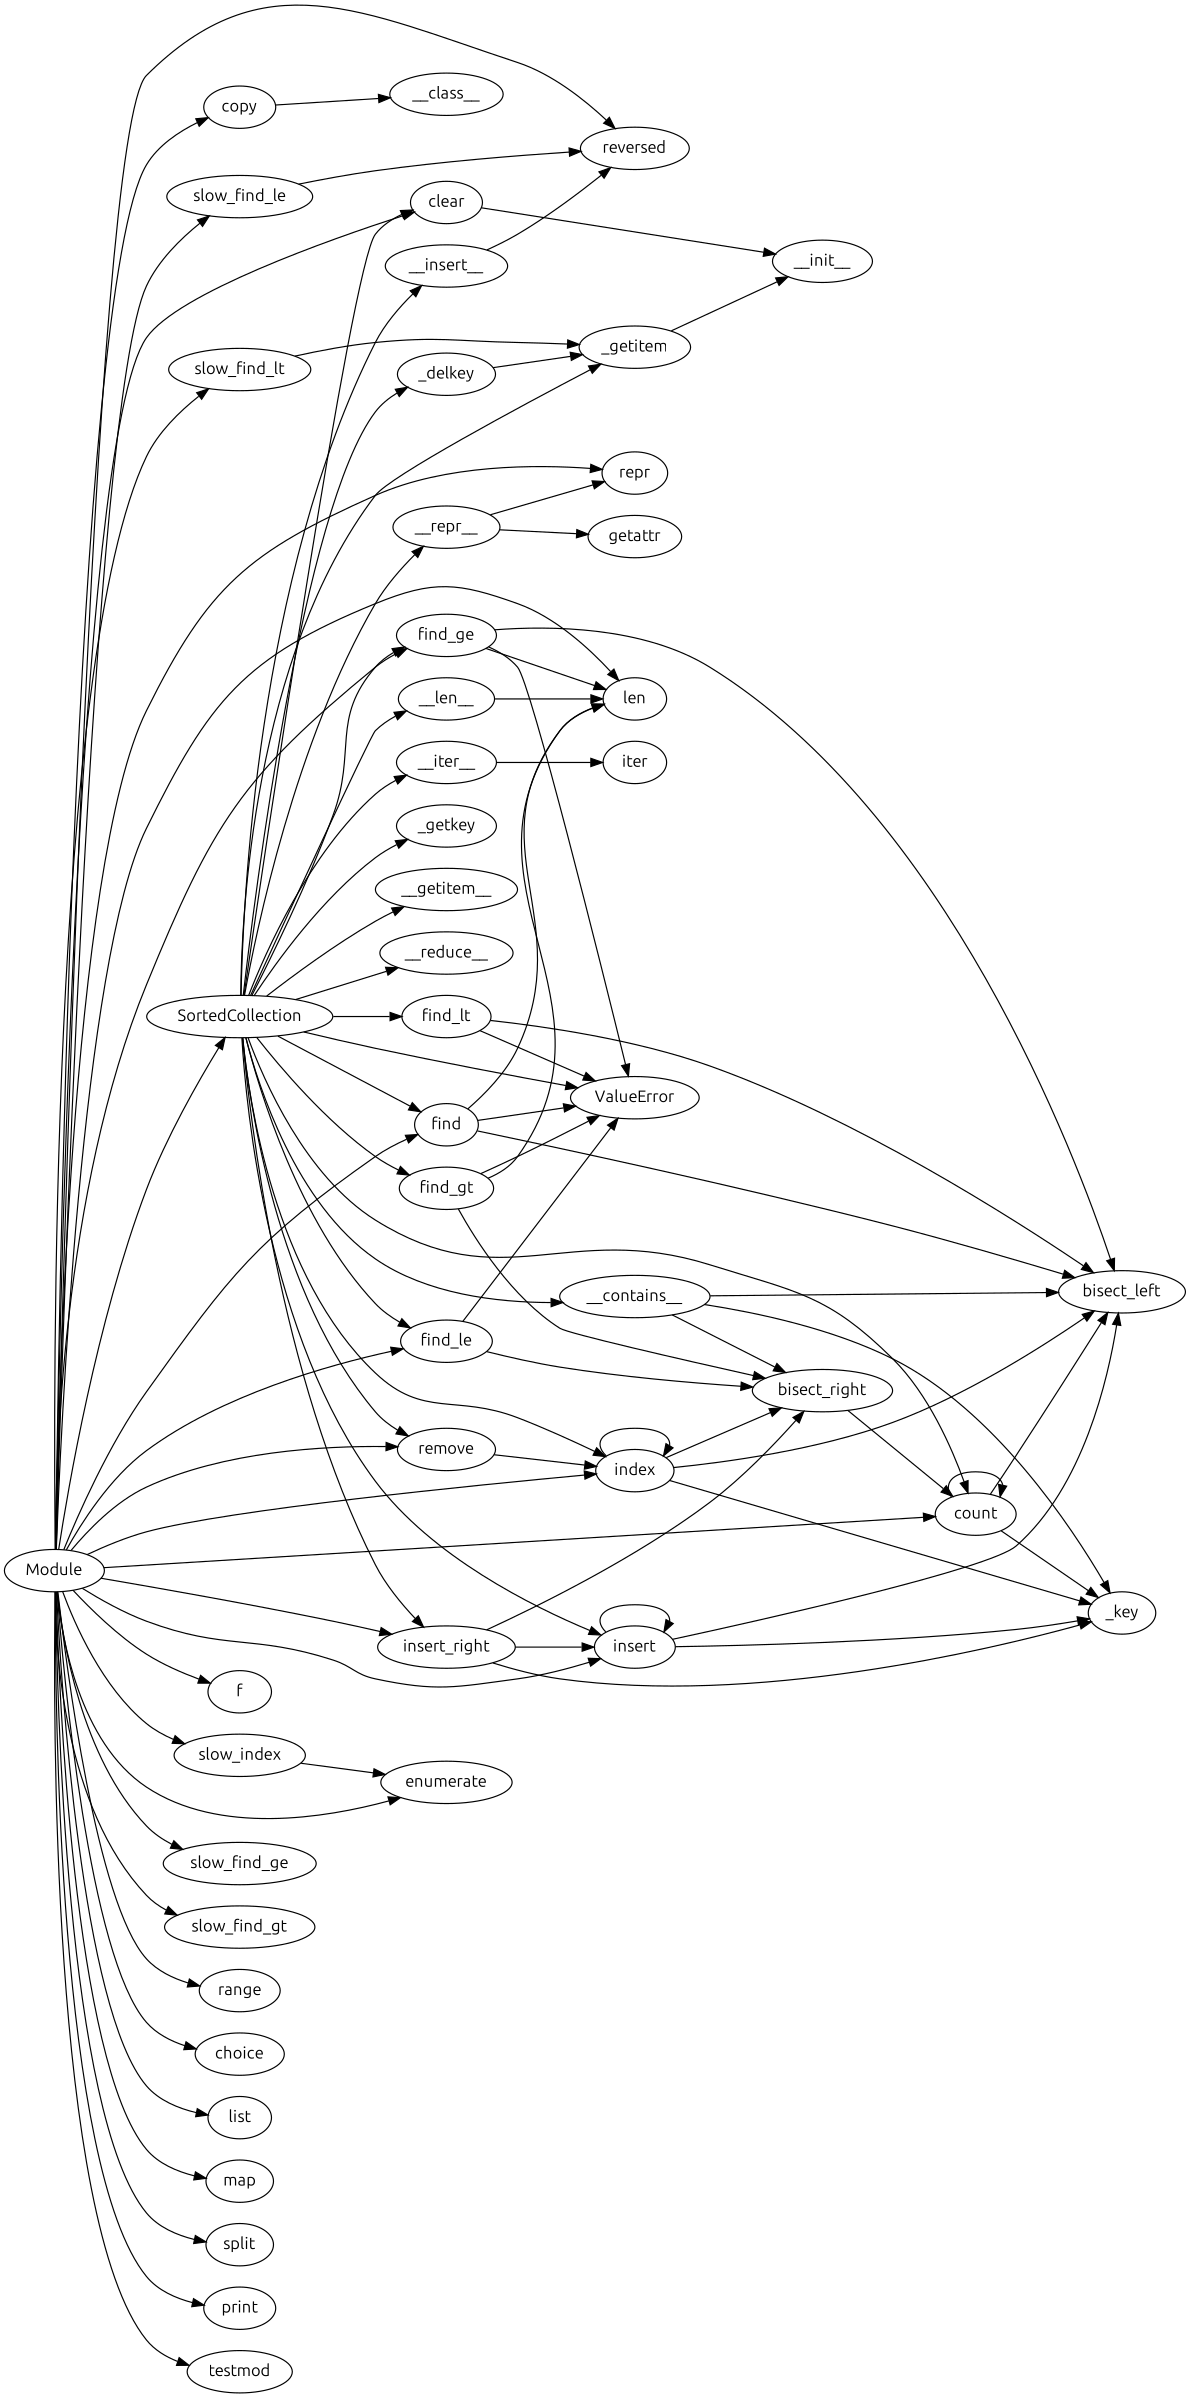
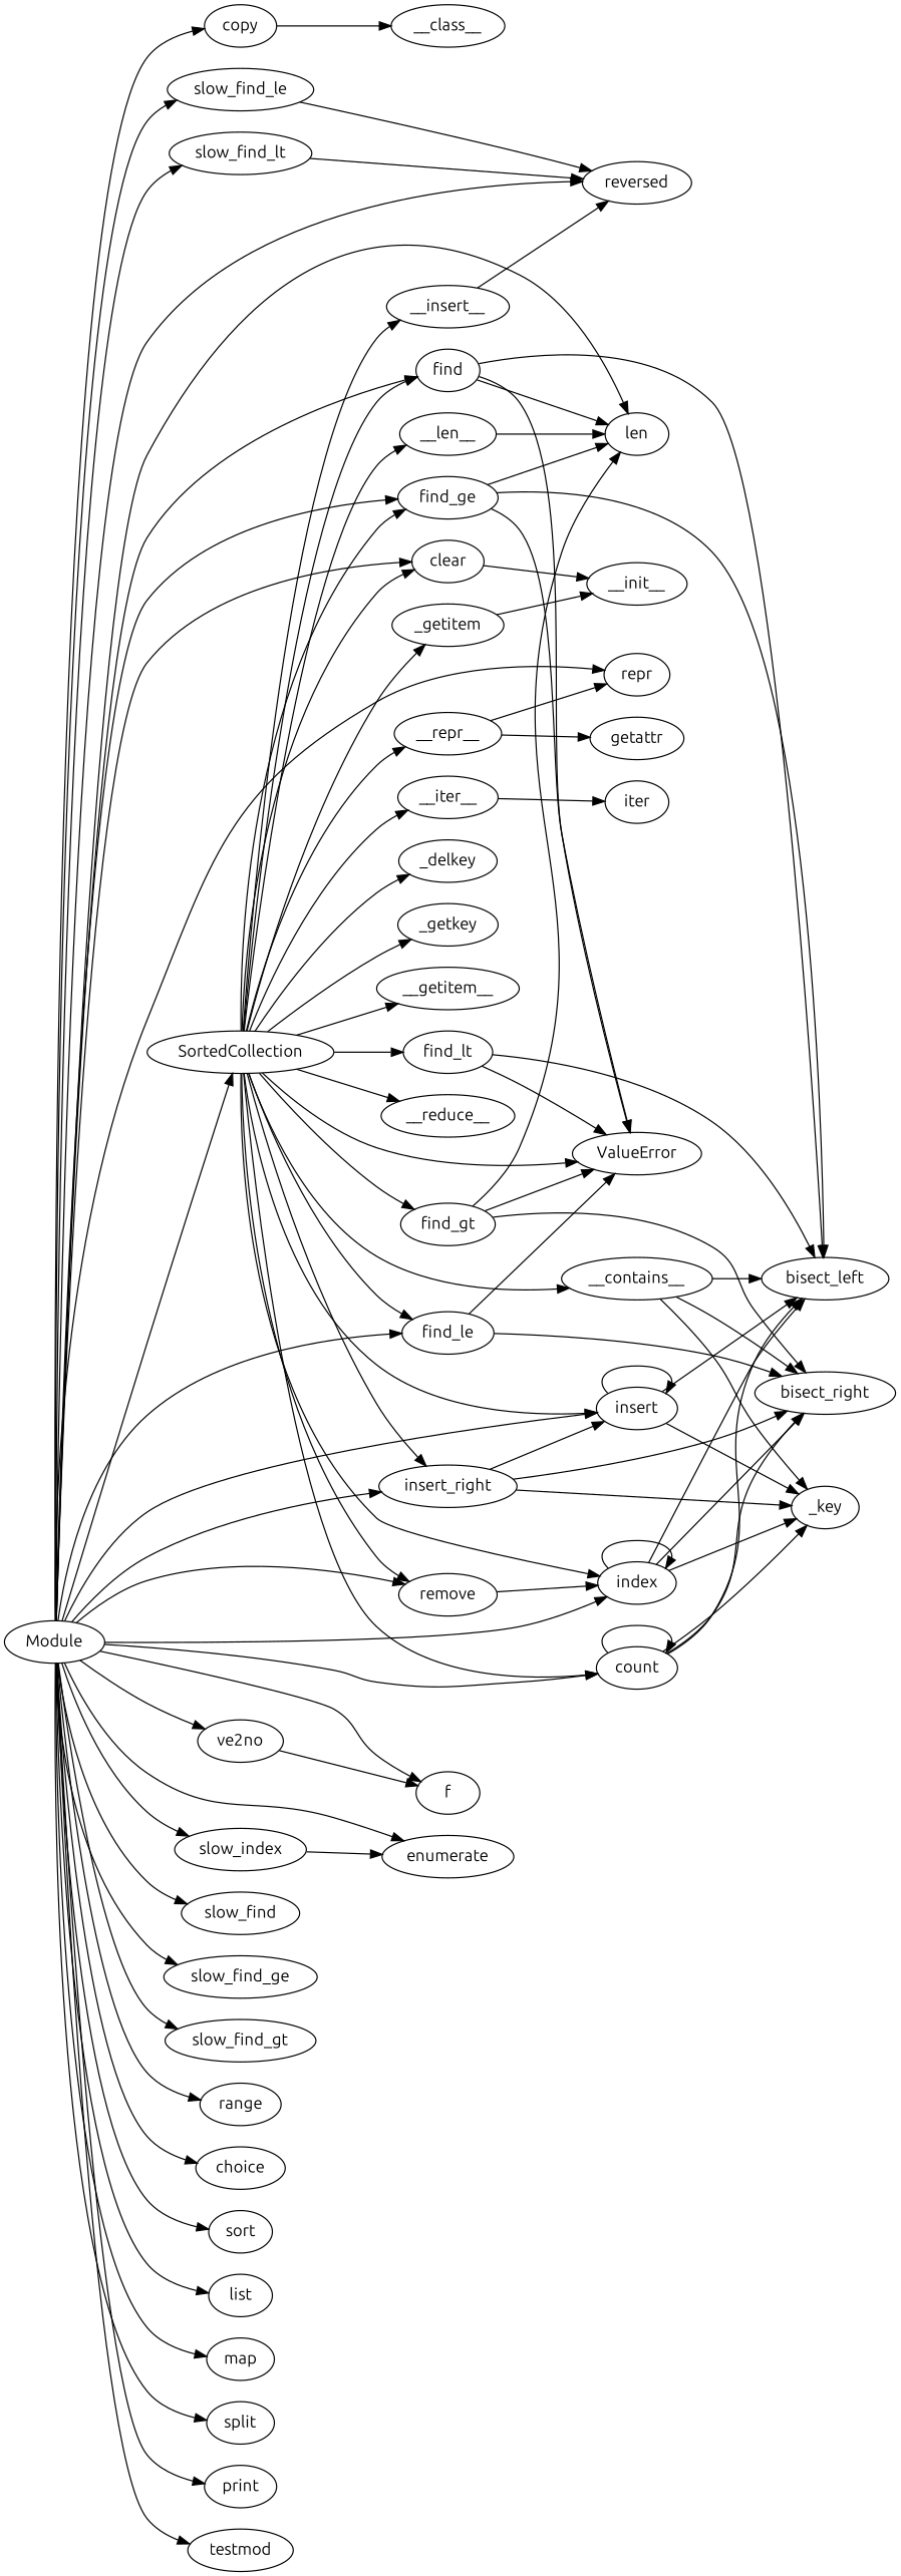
  digraph {
    fontname=Ubuntu
    rankdir=LR
    node [fontname=Ubuntu]
    edge [fontname=Ubuntu]
    n1 [label=_getitem]
    __init__
    _delkey
    clear
    copy
    __class__
    __len__
    len
    __iter__
    iter
    n11 [label=__insert__]
    reversed
    __repr__
    getattr
    repr
    __contains__
    _key
    bisect_left
    bisect_right
    index
    count
    insert
    insert_right
    remove
    find
    ValueError
    find_le
    find_lt
    find_ge
    find_gt
+   ve2no
    f
    slow_index
    enumerate
    slow_find_le
    slow_find_lt
    Module
+   slow_find
    slow_find_ge
    slow_find_gt
    SortedCollection
    range
    choice
+   sort
    list
    map
    split
    print
    testmod
    _getkey
    __getitem__
    __reduce__
    n1 -> __init__
-   _delkey -> n1
    clear -> __init__
    copy -> __class__
    __len__ -> len
    __iter__ -> iter
    n11 -> reversed
    __repr__ -> getattr
    __repr__ -> repr
    __contains__ -> _key
    __contains__ -> bisect_left
    __contains__ -> bisect_right
    index -> _key
    index -> bisect_left
    index -> bisect_right
    index -> index
    count -> _key
    count -> bisect_left
-   bisect_right -> count
+   count -> bisect_right
    count -> count
    insert -> _key
    insert -> bisect_left
    insert -> insert
    insert_right -> _key
    insert_right -> bisect_right
    insert_right -> insert
    remove -> index
    find -> len
    find -> bisect_left
    find -> ValueError
    find_le -> bisect_right
    find_le -> ValueError
    find_lt -> bisect_left
    find_lt -> ValueError
    find_ge -> len
    find_ge -> bisect_left
    find_ge -> ValueError
    find_gt -> len
    find_gt -> bisect_right
    find_gt -> ValueError
+   ve2no -> f
    slow_index -> enumerate
    slow_find_le -> reversed
-   slow_find_lt -> n1
+   slow_find_lt -> reversed
    Module -> clear
    Module -> copy
    Module -> len
    Module -> reversed
    Module -> repr
    Module -> index
    Module -> count
    Module -> insert
    Module -> insert_right
    Module -> remove
    Module -> find
    Module -> find_le
    Module -> find_ge
+   Module -> ve2no
    Module -> f
    Module -> slow_index
    Module -> enumerate
    Module -> slow_find_le
    Module -> slow_find_lt
+   Module -> slow_find
    Module -> slow_find_ge
    Module -> slow_find_gt
    Module -> SortedCollection
    Module -> range
    Module -> choice
+   Module -> sort
    Module -> list
    Module -> map
    Module -> split
    Module -> print
    Module -> testmod
    SortedCollection -> n1
    SortedCollection -> _delkey
    SortedCollection -> clear
    SortedCollection -> __len__
    SortedCollection -> __iter__
    SortedCollection -> n11
    SortedCollection -> __repr__
    SortedCollection -> __contains__
    SortedCollection -> index
    SortedCollection -> count
    SortedCollection -> insert
    SortedCollection -> insert_right
    SortedCollection -> remove
    SortedCollection -> find
    SortedCollection -> ValueError
    SortedCollection -> find_le
    SortedCollection -> find_lt
    SortedCollection -> find_ge
    SortedCollection -> find_gt
    SortedCollection -> _getkey
    SortedCollection -> __getitem__
    SortedCollection -> __reduce__
  }
